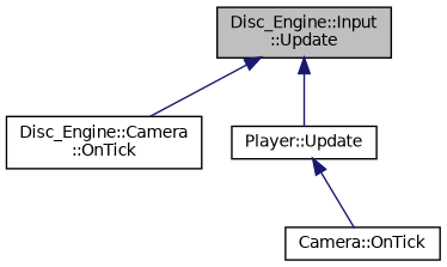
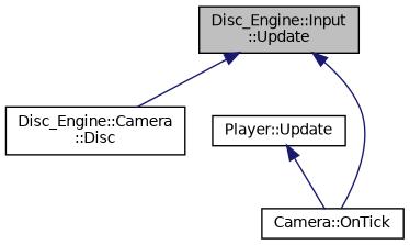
  digraph {
    rankdir=TB
    node [color=black fillcolor=white fontname=Helvetica fontsize=10 shape=record style=filled]
    edge [color=midnightblue dir=back fontname=Helvetica fontsize=10 labelfontname=Helvetica labelfontsize=10 style=solid]
    n1 [fillcolor=grey75 fontcolor=black height=0.2 label="Disc_Engine::Input\l::Update" width=0.4]
-   n2 [height=0.2 label="Disc_Engine::Camera\l::OnTick" width=0.4]
+   n2 [height=0.2 label="Disc_Engine::Camera\l::Disc" width=0.4]
    n3 [height=0.2 label="Player::Update" width=0.4]
    n4 [height=0.2 label="Camera::OnTick" width=0.4]
    n1 -> n2
-   n1 -> n3
+   n1 -> n4
    n3 -> n4
  }
